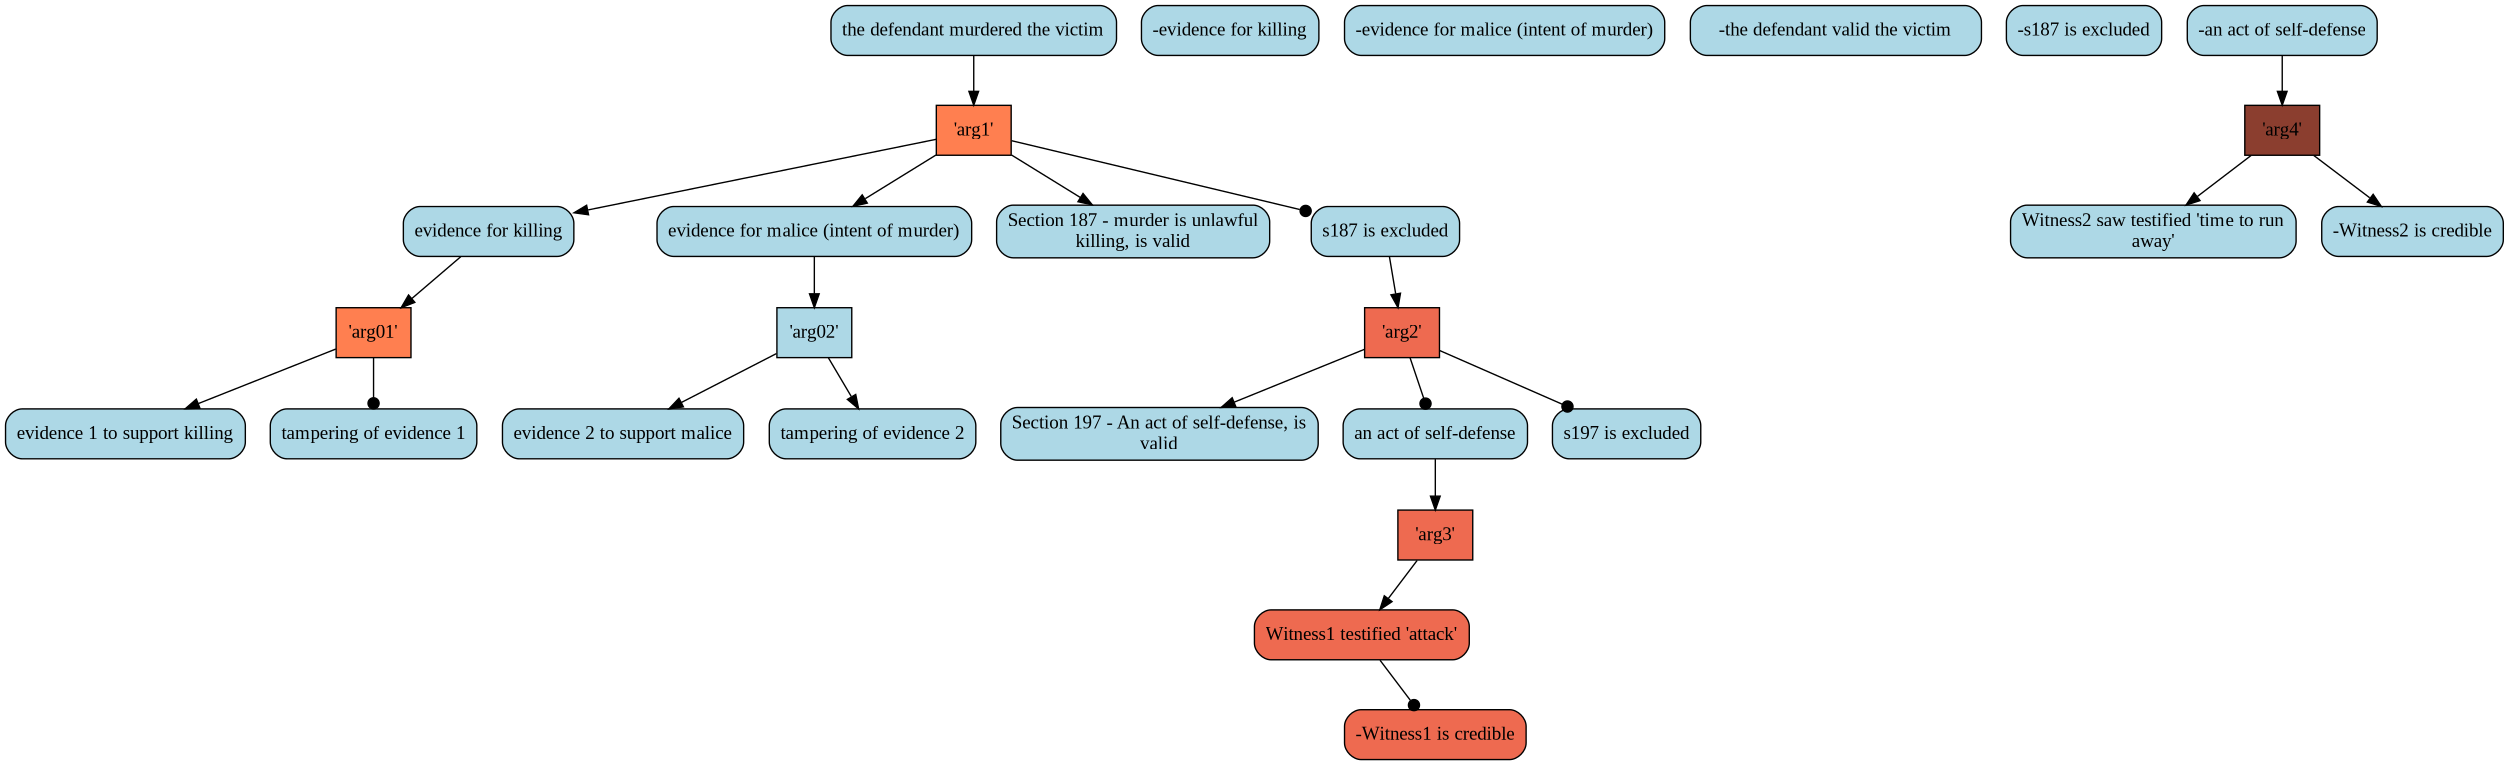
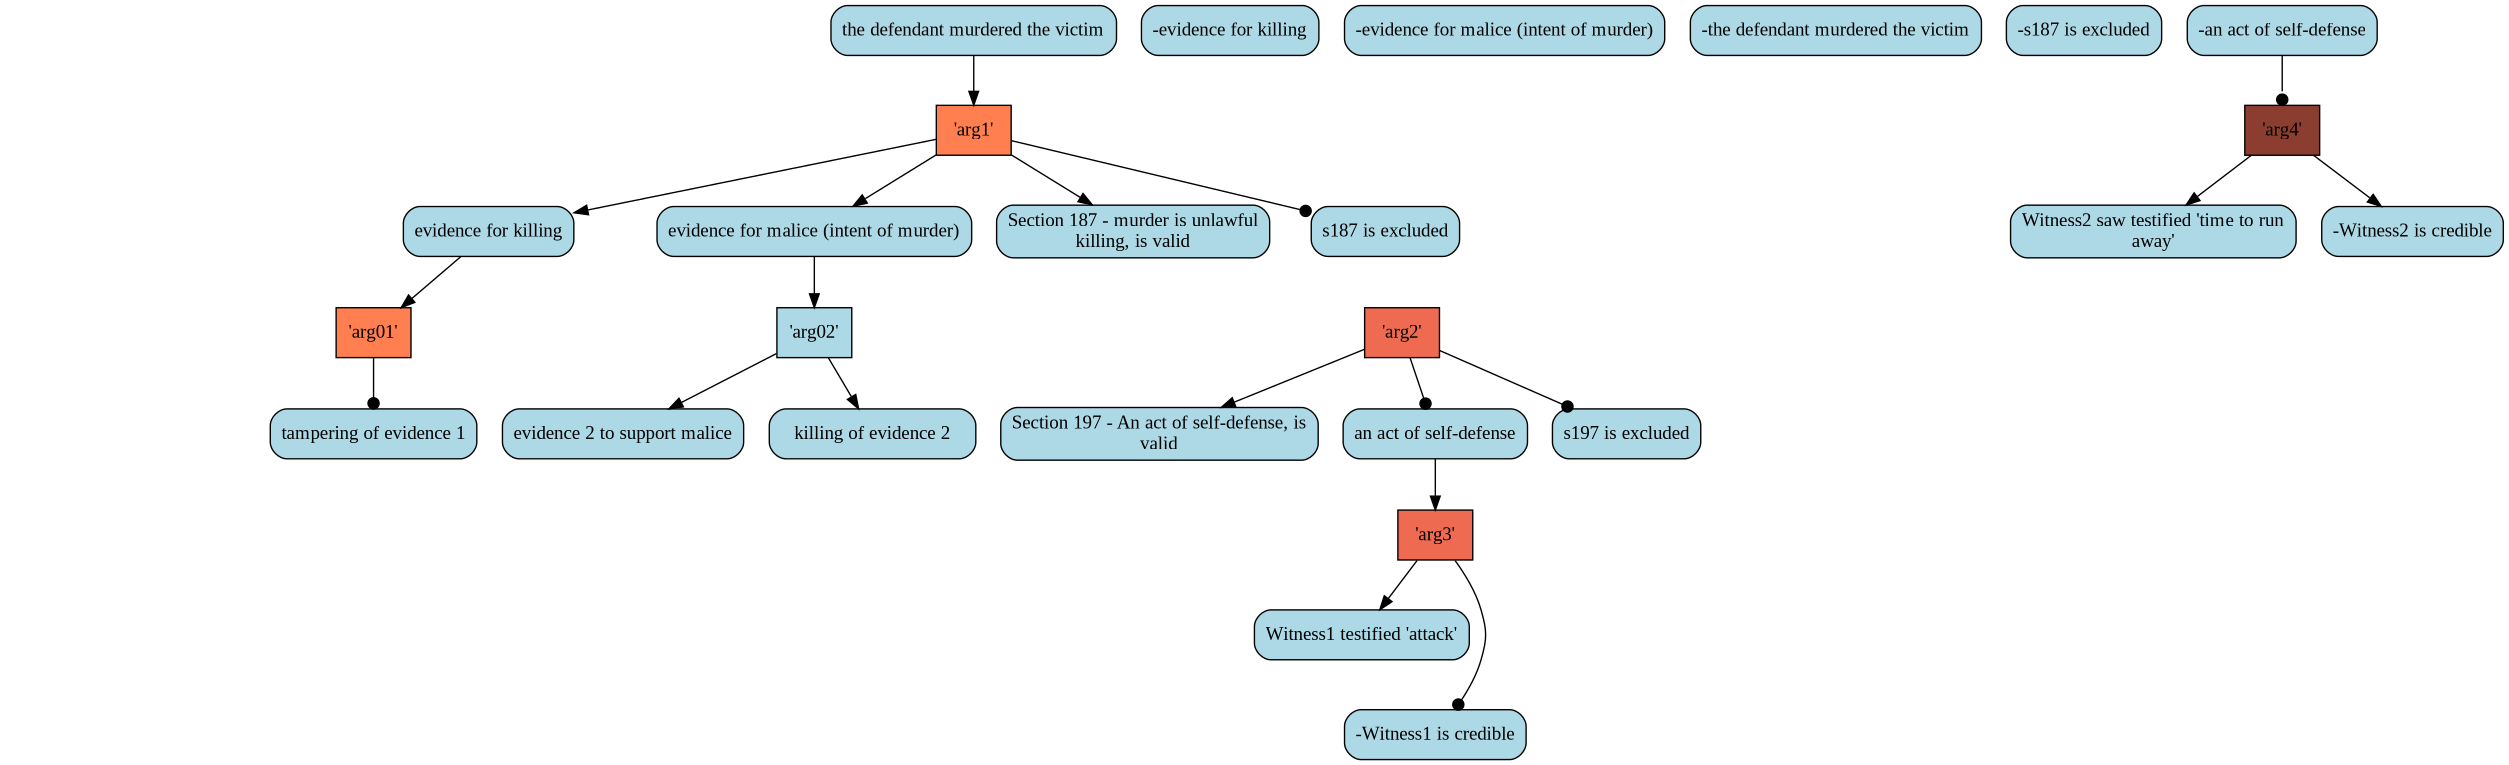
  digraph {
    fontname="Liberation Serif"
    node [color=black fillcolor=lightblue fixedsize=false fontname="Liberation Serif" shape=box style="rounded,filled"]
    edge [fontname="Liberation Serif"]
    "'arg01'" [fillcolor=coral style=filled]
-   "evidence 1 to support killing"
    "tampering of evidence 1"
    "evidence for killing"
    "-evidence for killing"
    "'arg02'" [style=filled]
    "evidence 2 to support malice"
-   "tampering of evidence 2"
+   "tampering of evidence 2" [label="killing of evidence 2"]
    "evidence for malice (intent of murder)"
    "-evidence for malice (intent of murder)"
    "'arg1'" [fillcolor=coral style=filled]
    "Section 187 - murder is unlawful\nkilling, is valid"
    "s187 is excluded"
    "'arg2'" [fillcolor=coral2 style=filled]
    "the defendant murdered the victim"
-   "-the defendant murdered the victim" [label="-the defendant valid the victim"]
+   "-the defendant murdered the victim"
    "Section 197 - An act of self-defense, is\nvalid"
    "an act of self-defense"
    "s197 is excluded"
    "'arg3'" [fillcolor=coral2 style=filled]
    "-s187 is excluded"
-   "Witness1 testified 'attack'" [fillcolor=coral2]
-   "-Witness1 is credible" [fillcolor=coral2]
+   "Witness1 testified 'attack'"
+   "-Witness1 is credible"
    "'arg4'" [fillcolor=coral4 style=filled]
    "-an act of self-defense"
    "Witness2 saw testified 'time to run\naway'"
    "-Witness2 is credible"
-   "'arg01'" -> "evidence 1 to support killing"
    "'arg01'" -> "tampering of evidence 1" [arrowhead=dot]
    "evidence for killing" -> "'arg01'"
    "'arg02'" -> "evidence 2 to support malice"
    "'arg02'" -> "tampering of evidence 2" [arrowhead=normal]
    "evidence for malice (intent of murder)" -> "'arg02'"
    "'arg1'" -> "evidence for killing"
    "'arg1'" -> "evidence for malice (intent of murder)"
    "'arg1'" -> "Section 187 - murder is unlawful\nkilling, is valid"
    "'arg1'" -> "s187 is excluded" [arrowhead=dot]
-   "s187 is excluded" -> "'arg2'"
    "'arg2'" -> "Section 197 - An act of self-defense, is\nvalid"
    "'arg2'" -> "an act of self-defense" [arrowhead=dot]
    "'arg2'" -> "s197 is excluded" [arrowhead=dot]
    "the defendant murdered the victim" -> "'arg1'"
    "an act of self-defense" -> "'arg3'"
    "'arg3'" -> "Witness1 testified 'attack'"
-   "Witness1 testified 'attack'" -> "-Witness1 is credible" [arrowhead=dot]
+   "'arg3'" -> "-Witness1 is credible" [arrowhead=dot]
    "'arg4'" -> "Witness2 saw testified 'time to run\naway'"
    "'arg4'" -> "-Witness2 is credible" [arrowhead=normal]
-   "-an act of self-defense" -> "'arg4'"
+   "-an act of self-defense" -> "'arg4'" [arrowhead=dot]
  }
